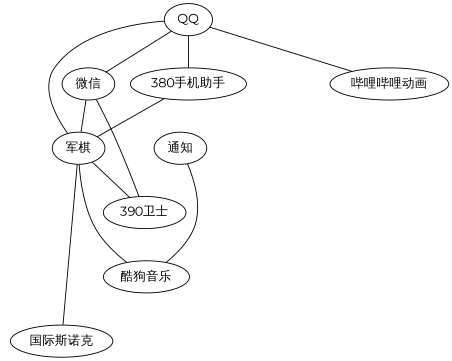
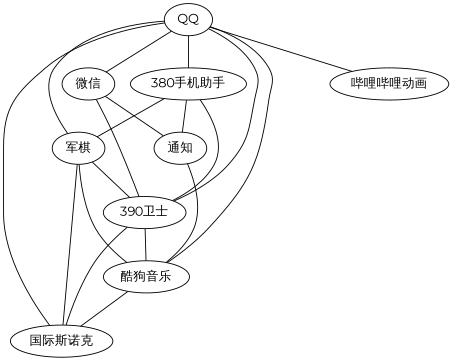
  strict graph {
    fontname=Montserrat
    node [fontname=Montserrat]
    edge [fontname=Montserrat weights="[0, 0, 0, 0, 0, 0, 1]"]
    n1 [label="380手机助手"]
    QQ
    "哔哩哔哩动画"
    "微信"
    "军棋"
    n6 [label="390卫士"]
    "酷狗音乐"
    "国际斯诺克"
    "通知"
    n1 -- "军棋"
+   n1 -- n6 [weights="[0, 0, 0, 0, 0, 0, 5]"]
+   n1 -- "通知"
    QQ -- n1 [weights="[0, 0, 0, 0, 0, 0, 3]"]
    QQ -- "哔哩哔哩动画"
    QQ -- "微信" [weights="[0, 0, 0, 0, 0, 0, 2]"]
    QQ -- "军棋" [weights="[0, 0, 0, 0, 0, 0, 5]"]
-   "微信" -- "军棋" [weights="[0, 0, 0, 0, 0, 0, 3]"]
+   QQ -- n6 [weights="[0, 0, 0, 0, 0, 0, 10]"]
+   QQ -- "酷狗音乐" [weights="[0, 0, 0, 0, 0, 0, 2]"]
+   QQ -- "国际斯诺克" [weights="[0, 0, 0, 0, 0, 0, 2]"]
+   "微信" -- "通知" [weights="[0, 0, 0, 0, 0, 0, 3]"]
    "微信" -- n6 [weights="[0, 0, 0, 0, 0, 0, 2]"]
    "军棋" -- n6 [weights="[0, 0, 0, 0, 0, 0, 4]"]
    "军棋" -- "酷狗音乐" [weights="[0, 0, 0, 0, 0, 0, 2]"]
    "军棋" -- "国际斯诺克"
+   n6 -- "酷狗音乐" [weights="[0, 0, 0, 0, 0, 0, 2]"]
+   n6 -- "国际斯诺克" [weights="[0, 0, 0, 0, 0, 0, 3]"]
+   "酷狗音乐" -- "国际斯诺克"
    "通知" -- "酷狗音乐"
  }
